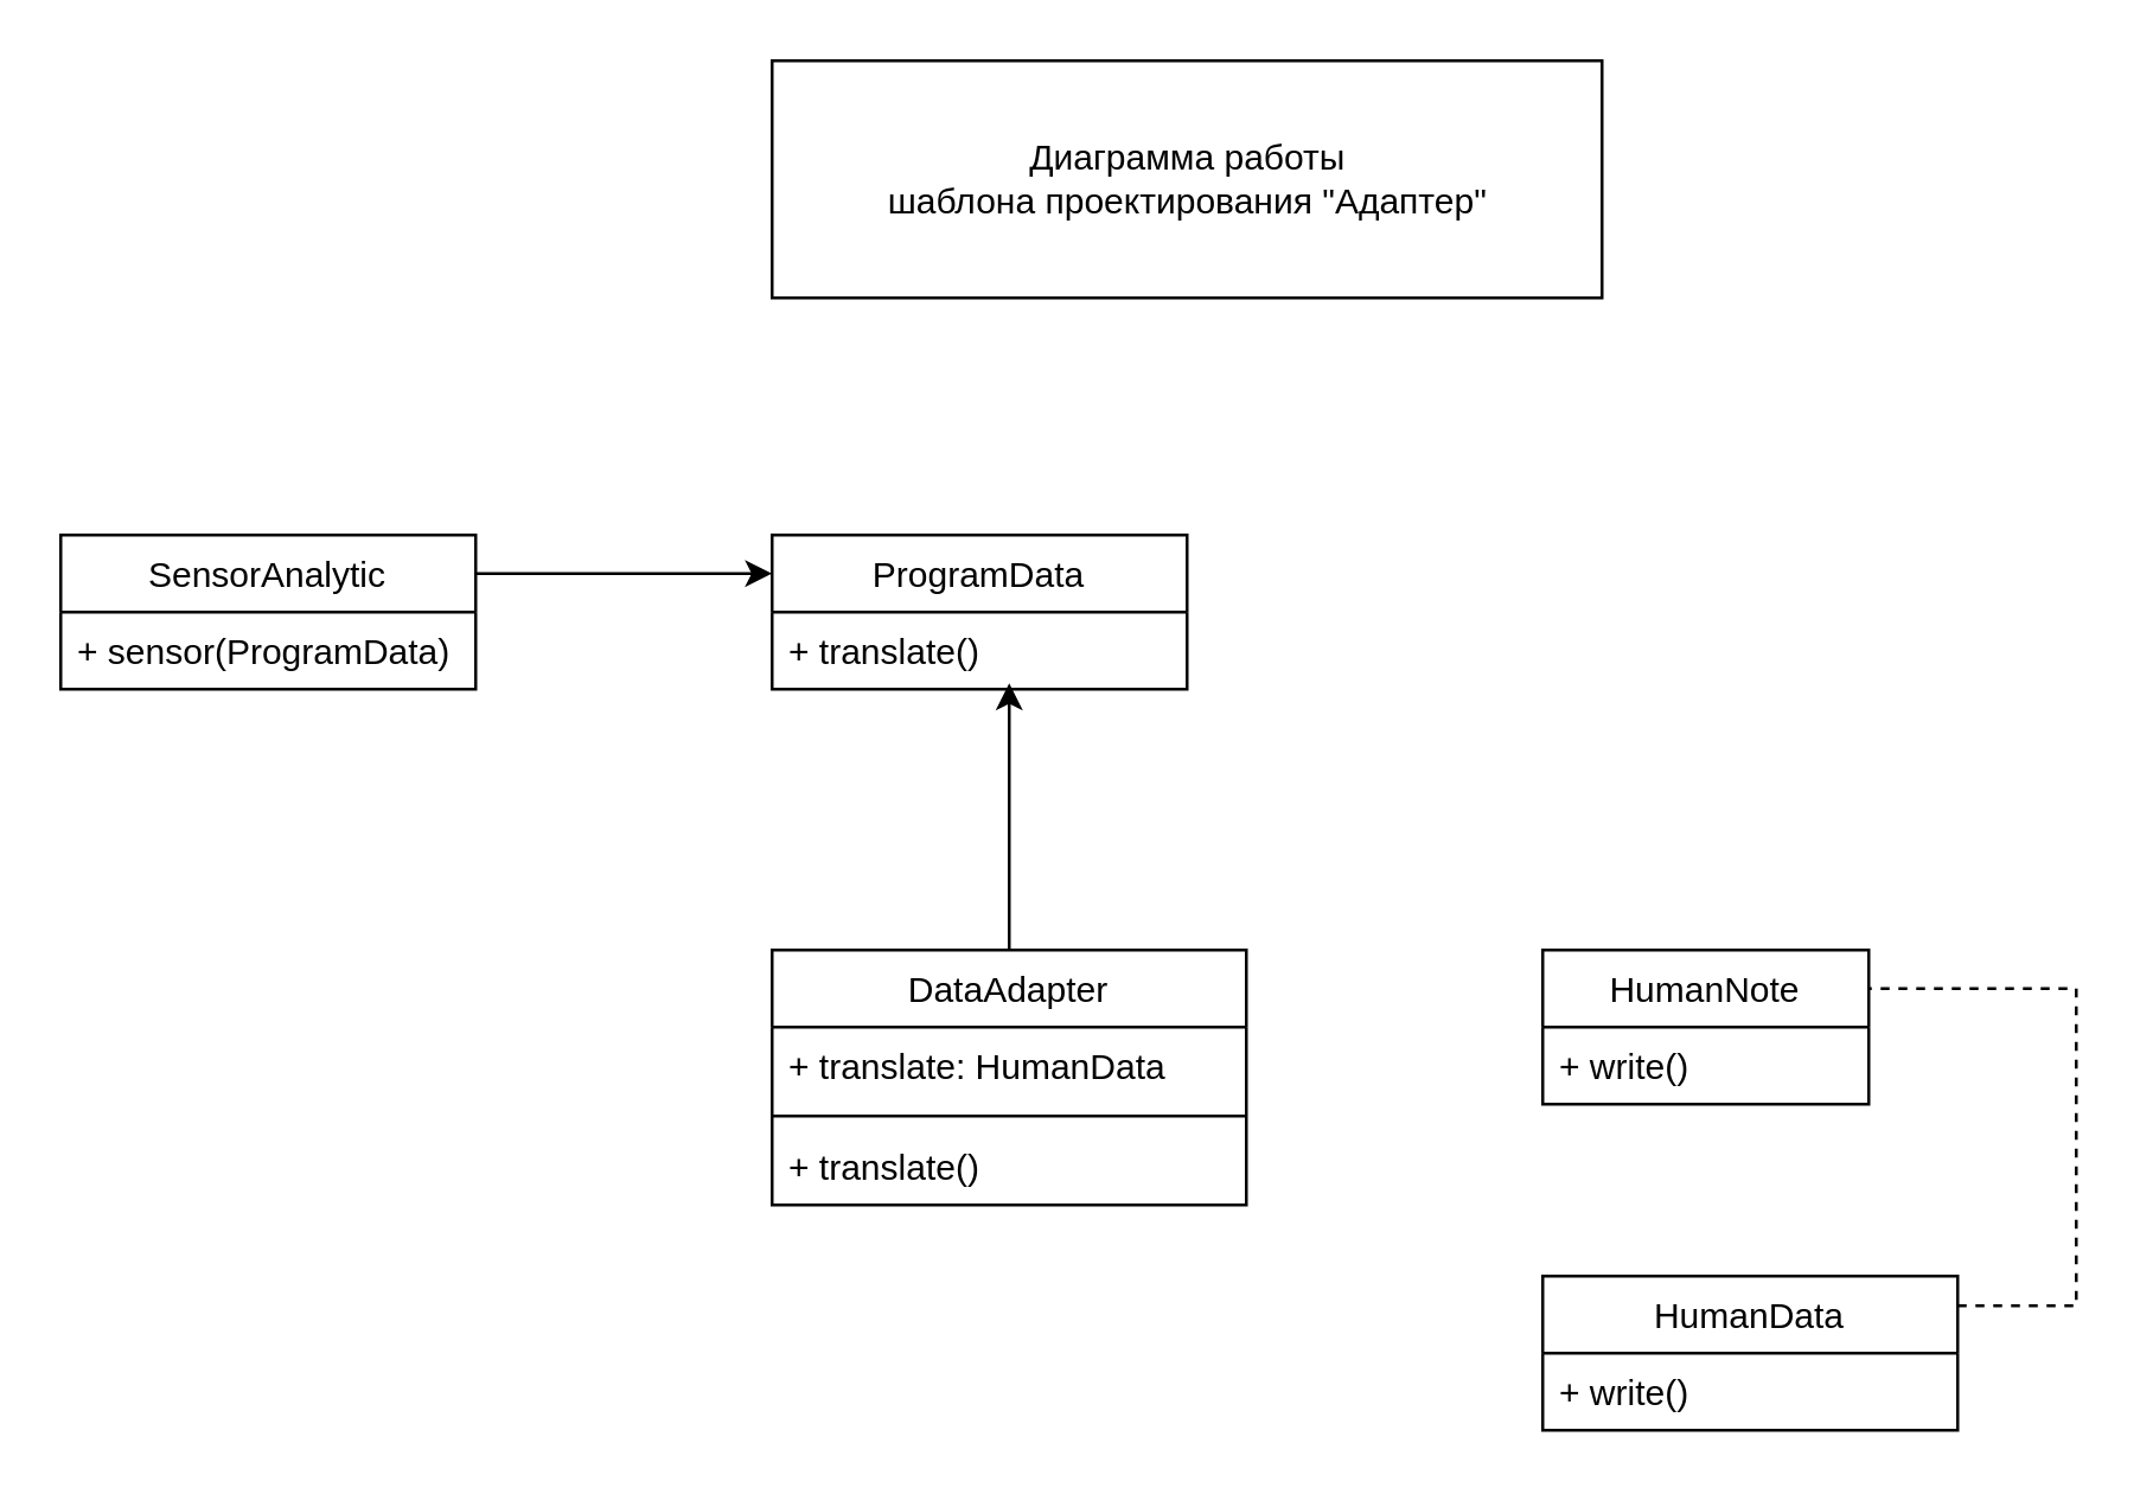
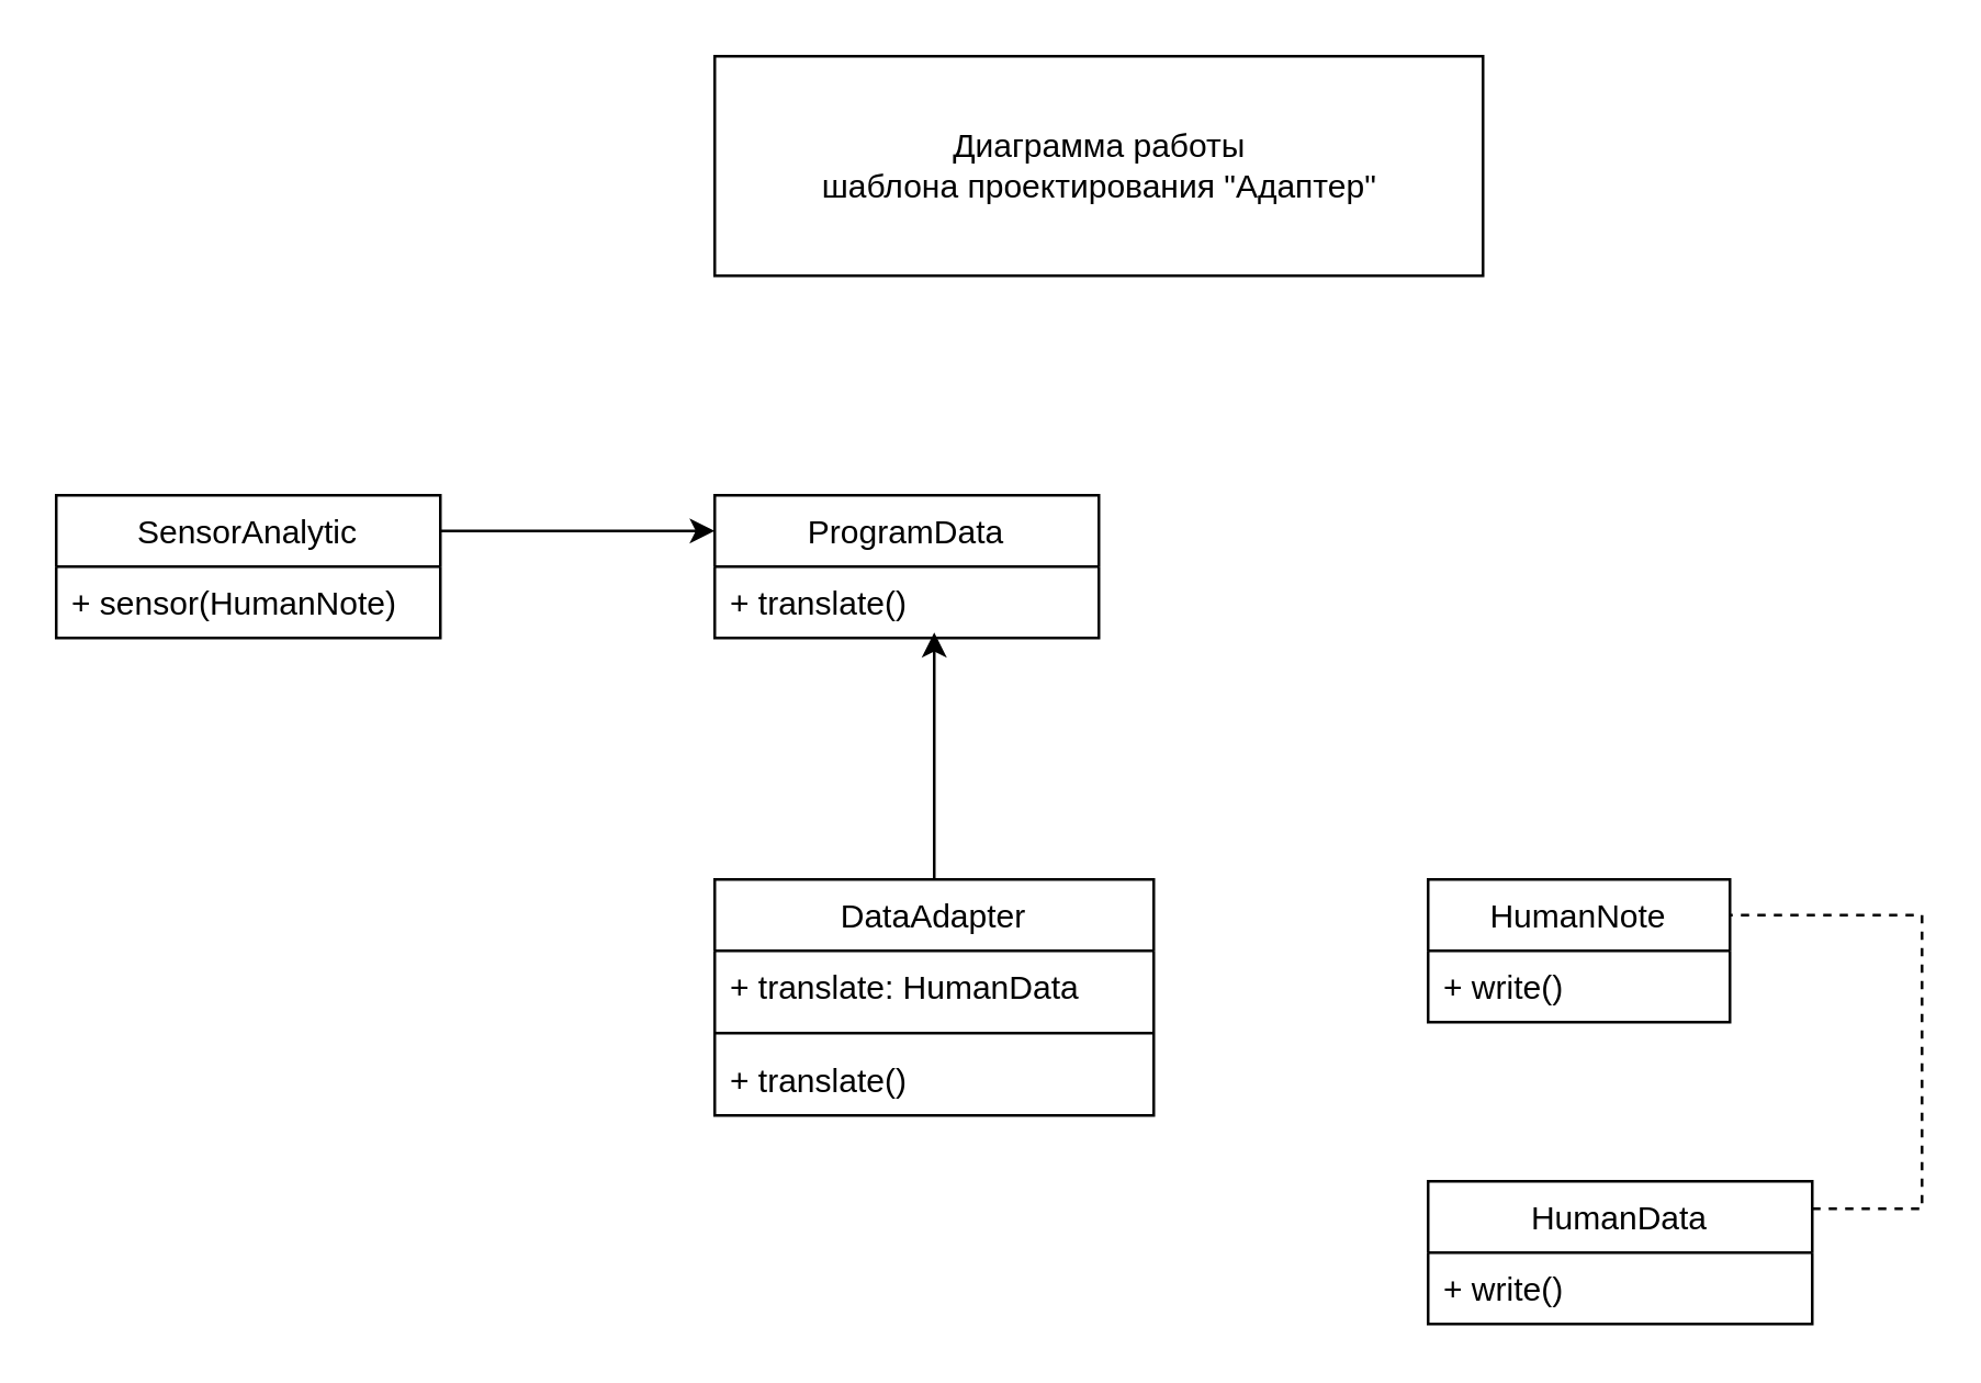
  <mxCell id="0" />
  <mxCell id="1" parent="0" />
  <mxCell id="2" value="Диаграмма работы &lt;br&gt;шаблона проектирования &quot;Адаптер&quot;" style="html=1;" vertex="1" parent="1"><mxGeometry x="260" y="20" width="280" height="80" as="geometry" /></mxCell>
  <mxCell id="3" value="SensorAnalytic" style="swimlane;fontStyle=0;childLayout=stackLayout;horizontal=1;startSize=26;fillColor=none;horizontalStack=0;resizeParent=1;resizeParentMax=0;resizeLast=0;collapsible=1;marginBottom=0;" vertex="1" parent="1"><mxGeometry x="20" y="180" width="140" height="52" as="geometry" /></mxCell>
- <mxCell id="4" value="+ sensor(ProgramData)" style="text;strokeColor=none;fillColor=none;align=left;verticalAlign=top;spacingLeft=4;spacingRight=4;overflow=hidden;rotatable=0;points=[[0,0.5],[1,0.5]];portConstraint=eastwest;" vertex="1" parent="3"><mxGeometry y="26" width="140" height="26" as="geometry" /></mxCell>
+ <mxCell id="4" value="+ sensor(HumanNote)" style="text;strokeColor=none;fillColor=none;align=left;verticalAlign=top;spacingLeft=4;spacingRight=4;overflow=hidden;rotatable=0;points=[[0,0.5],[1,0.5]];portConstraint=eastwest;" vertex="1" parent="3"><mxGeometry y="26" width="140" height="26" as="geometry" /></mxCell>
  <mxCell id="5" value="ProgramData" style="swimlane;fontStyle=0;childLayout=stackLayout;horizontal=1;startSize=26;fillColor=none;horizontalStack=0;resizeParent=1;resizeParentMax=0;resizeLast=0;collapsible=1;marginBottom=0;" vertex="1" parent="1"><mxGeometry x="260" y="180" width="140" height="52" as="geometry" /></mxCell>
  <mxCell id="6" value="+ translate()" style="text;strokeColor=none;fillColor=none;align=left;verticalAlign=top;spacingLeft=4;spacingRight=4;overflow=hidden;rotatable=0;points=[[0,0.5],[1,0.5]];portConstraint=eastwest;" vertex="1" parent="5"><mxGeometry y="26" width="140" height="26" as="geometry" /></mxCell>
  <mxCell id="7" value="" style="endArrow=classic;html=1;rounded=0;exitX=1;exitY=0.25;exitDx=0;exitDy=0;" edge="1" parent="1" source="3"><mxGeometry width="50" height="50" relative="1" as="geometry"><mxPoint x="330" y="280" as="sourcePoint" /><mxPoint x="260" y="193" as="targetPoint" /></mxGeometry></mxCell>
  <mxCell id="8" value="DataAdapter" style="swimlane;fontStyle=0;childLayout=stackLayout;horizontal=1;startSize=26;fillColor=none;horizontalStack=0;resizeParent=1;resizeParentMax=0;resizeLast=0;collapsible=1;marginBottom=0;" vertex="1" parent="1"><mxGeometry x="260" y="320" width="160" height="86" as="geometry" /></mxCell>
  <mxCell id="9" value="+ translate: HumanData" style="text;strokeColor=none;fillColor=none;align=left;verticalAlign=top;spacingLeft=4;spacingRight=4;overflow=hidden;rotatable=0;points=[[0,0.5],[1,0.5]];portConstraint=eastwest;" vertex="1" parent="8"><mxGeometry y="26" width="160" height="26" as="geometry" /></mxCell>
  <mxCell id="10" value="" style="line;strokeWidth=1;fillColor=none;align=left;verticalAlign=middle;spacingTop=-1;spacingLeft=3;spacingRight=3;rotatable=0;labelPosition=right;points=[];portConstraint=eastwest;strokeColor=inherit;" vertex="1" parent="8"><mxGeometry y="52" width="160" height="8" as="geometry" /></mxCell>
  <mxCell id="11" value="+ translate()" style="text;strokeColor=none;fillColor=none;align=left;verticalAlign=top;spacingLeft=4;spacingRight=4;overflow=hidden;rotatable=0;points=[[0,0.5],[1,0.5]];portConstraint=eastwest;" vertex="1" parent="8"><mxGeometry y="60" width="160" height="26" as="geometry" /></mxCell>
  <mxCell id="12" value="HumanNote" style="swimlane;fontStyle=0;childLayout=stackLayout;horizontal=1;startSize=26;fillColor=none;horizontalStack=0;resizeParent=1;resizeParentMax=0;resizeLast=0;collapsible=1;marginBottom=0;" vertex="1" parent="1"><mxGeometry x="520" y="320" width="110" height="52" as="geometry" /></mxCell>
  <mxCell id="13" value="+ write()" style="text;strokeColor=none;fillColor=none;align=left;verticalAlign=top;spacingLeft=4;spacingRight=4;overflow=hidden;rotatable=0;points=[[0,0.5],[1,0.5]];portConstraint=eastwest;" vertex="1" parent="12"><mxGeometry y="26" width="110" height="26" as="geometry" /></mxCell>
  <mxCell id="14" value="HumanData" style="swimlane;fontStyle=0;childLayout=stackLayout;horizontal=1;startSize=26;fillColor=none;horizontalStack=0;resizeParent=1;resizeParentMax=0;resizeLast=0;collapsible=1;marginBottom=0;" vertex="1" parent="1"><mxGeometry x="520" y="430" width="140" height="52" as="geometry" /></mxCell>
  <mxCell id="15" value="+ write()" style="text;strokeColor=none;fillColor=none;align=left;verticalAlign=top;spacingLeft=4;spacingRight=4;overflow=hidden;rotatable=0;points=[[0,0.5],[1,0.5]];portConstraint=eastwest;" vertex="1" parent="14"><mxGeometry y="26" width="140" height="26" as="geometry" /></mxCell>
  <mxCell id="16" value="" style="endArrow=none;dashed=1;html=1;rounded=0;entryX=1;entryY=0.25;entryDx=0;entryDy=0;" edge="1" parent="1" target="12"><mxGeometry width="50" height="50" relative="1" as="geometry"><mxPoint x="660" y="440" as="sourcePoint" /><mxPoint x="390" y="290" as="targetPoint" /><Array as="points"><mxPoint x="700" y="440" /><mxPoint x="700" y="333" /></Array></mxGeometry></mxCell>
  <mxCell id="17" value="" style="endArrow=classic;html=1;rounded=0;exitX=0.5;exitY=0;exitDx=0;exitDy=0;" edge="1" parent="1" source="8"><mxGeometry width="50" height="50" relative="1" as="geometry"><mxPoint x="340" y="340" as="sourcePoint" /><mxPoint x="340" y="230" as="targetPoint" /></mxGeometry></mxCell>
